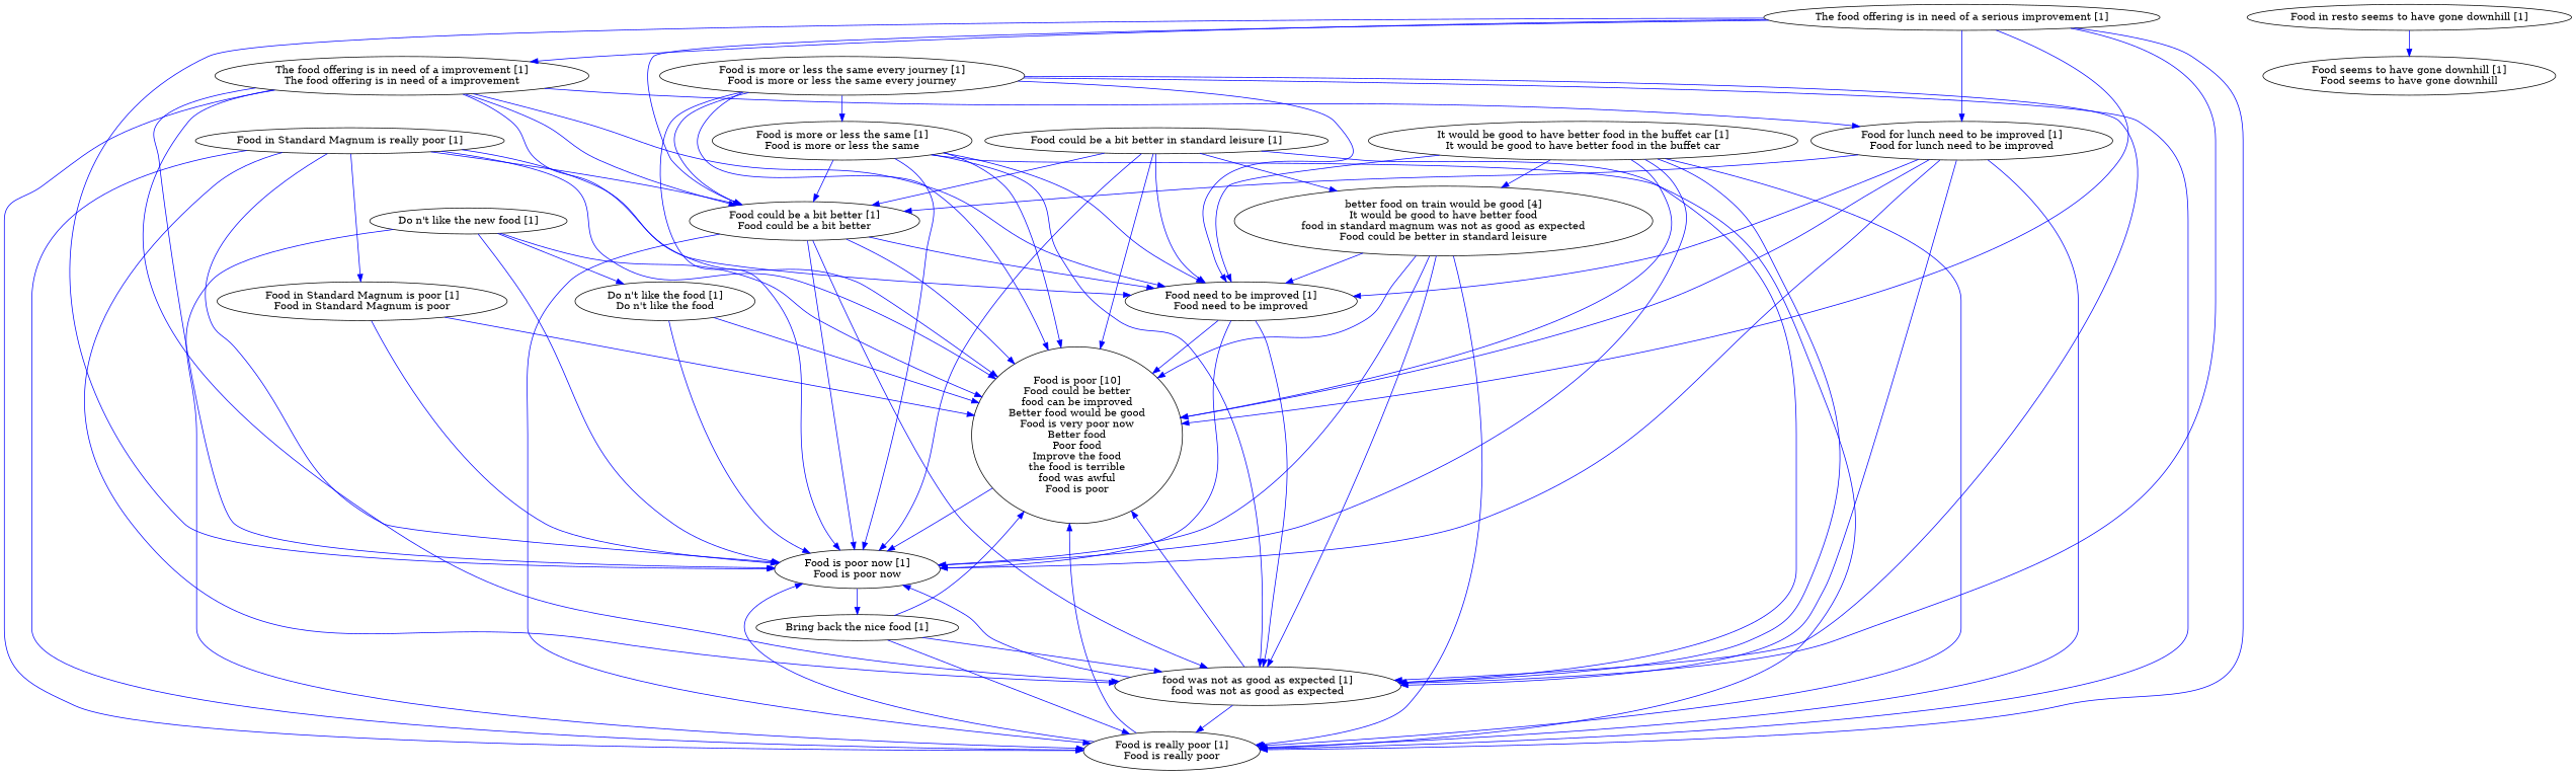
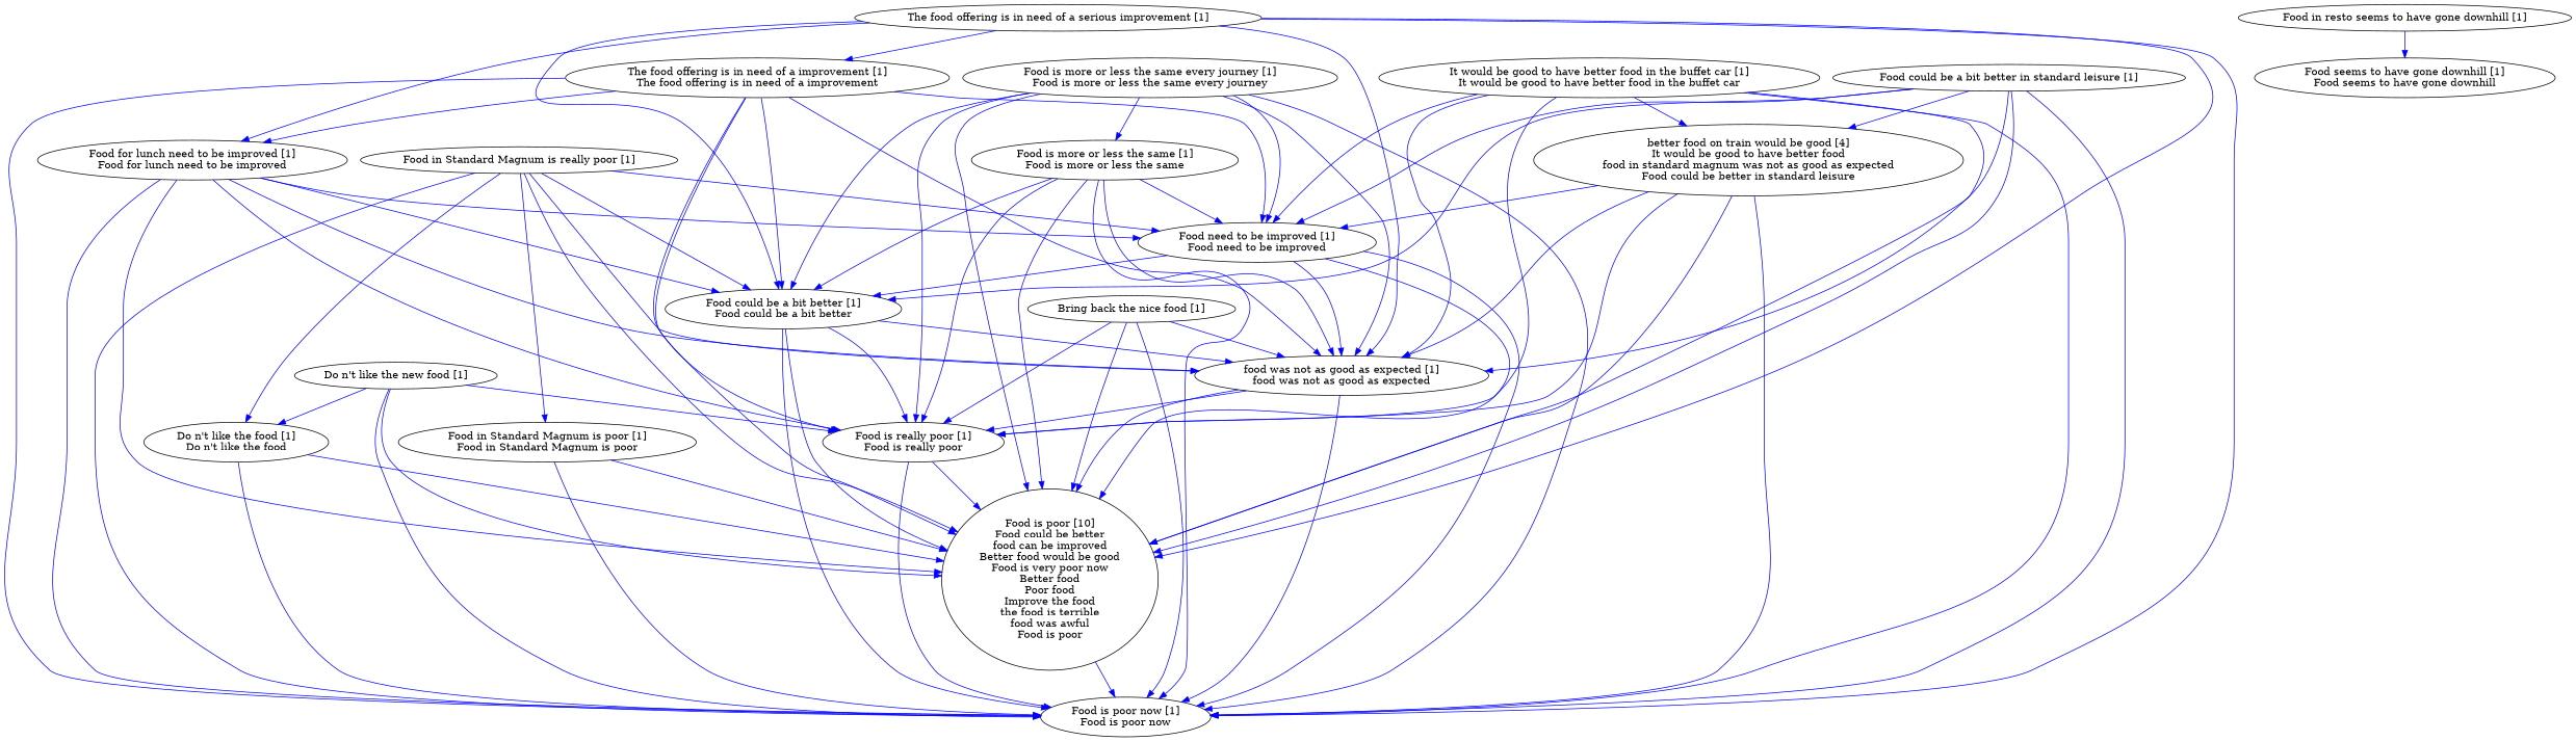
  digraph {
    edge [color=blue]
    "Food is poor [10]\nFood could be better\nfood can be improved\nBetter food would be good\nFood is very poor now\nBetter food\nPoor food\nImprove the food\nthe food is terrible\nfood was awful\nFood is poor"
    "Food is poor now [1]\nFood is poor now"
    "better food on train would be good [4]\nIt would be good to have better food\nfood in standard magnum was not as good as expected\nFood could be better in standard leisure"
    "Food need to be improved [1]\nFood need to be improved"
    "Food is really poor [1]\nFood is really poor"
    "food was not as good as expected [1]\nfood was not as good as expected"
    "Bring back the nice food [1]"
    "Do n't like the new food [1]"
    "Do n't like the food [1]\nDo n't like the food"
    "Food could be a bit better in standard leisure [1]"
    "Food could be a bit better [1]\nFood could be a bit better"
    "Food for lunch need to be improved [1]\nFood for lunch need to be improved"
    "Food in Standard Magnum is really poor [1]"
    "Food in Standard Magnum is poor [1]\nFood in Standard Magnum is poor"
    "Food in resto seems to have gone downhill [1]"
    "Food seems to have gone downhill [1]\nFood seems to have gone downhill"
    "Food is more or less the same every journey [1]\nFood is more or less the same every journey"
    "Food is more or less the same [1]\nFood is more or less the same"
    "It would be good to have better food in the buffet car [1]\nIt would be good to have better food in the buffet car"
    "The food offering is in need of a serious improvement [1]"
    "The food offering is in need of a improvement [1]\nThe food offering is in need of a improvement"
    "Food is poor [10]\nFood could be better\nfood can be improved\nBetter food would be good\nFood is very poor now\nBetter food\nPoor food\nImprove the food\nthe food is terrible\nfood was awful\nFood is poor" -> "Food is poor now [1]\nFood is poor now"
    "better food on train would be good [4]\nIt would be good to have better food\nfood in standard magnum was not as good as expected\nFood could be better in standard leisure" -> "Food is poor [10]\nFood could be better\nfood can be improved\nBetter food would be good\nFood is very poor now\nBetter food\nPoor food\nImprove the food\nthe food is terrible\nfood was awful\nFood is poor"
    "better food on train would be good [4]\nIt would be good to have better food\nfood in standard magnum was not as good as expected\nFood could be better in standard leisure" -> "Food is poor now [1]\nFood is poor now"
    "better food on train would be good [4]\nIt would be good to have better food\nfood in standard magnum was not as good as expected\nFood could be better in standard leisure" -> "Food need to be improved [1]\nFood need to be improved"
    "better food on train would be good [4]\nIt would be good to have better food\nfood in standard magnum was not as good as expected\nFood could be better in standard leisure" -> "Food is really poor [1]\nFood is really poor"
    "better food on train would be good [4]\nIt would be good to have better food\nfood in standard magnum was not as good as expected\nFood could be better in standard leisure" -> "food was not as good as expected [1]\nfood was not as good as expected"
    "Food need to be improved [1]\nFood need to be improved" -> "Food is poor [10]\nFood could be better\nfood can be improved\nBetter food would be good\nFood is very poor now\nBetter food\nPoor food\nImprove the food\nthe food is terrible\nfood was awful\nFood is poor"
    "Food need to be improved [1]\nFood need to be improved" -> "Food is poor now [1]\nFood is poor now"
    "Food need to be improved [1]\nFood need to be improved" -> "food was not as good as expected [1]\nfood was not as good as expected"
    "Food is really poor [1]\nFood is really poor" -> "Food is poor [10]\nFood could be better\nfood can be improved\nBetter food would be good\nFood is very poor now\nBetter food\nPoor food\nImprove the food\nthe food is terrible\nfood was awful\nFood is poor"
    "Food is really poor [1]\nFood is really poor" -> "Food is poor now [1]\nFood is poor now"
    "food was not as good as expected [1]\nfood was not as good as expected" -> "Food is poor [10]\nFood could be better\nfood can be improved\nBetter food would be good\nFood is very poor now\nBetter food\nPoor food\nImprove the food\nthe food is terrible\nfood was awful\nFood is poor"
    "food was not as good as expected [1]\nfood was not as good as expected" -> "Food is poor now [1]\nFood is poor now"
    "food was not as good as expected [1]\nfood was not as good as expected" -> "Food is really poor [1]\nFood is really poor"
    "Bring back the nice food [1]" -> "Food is poor [10]\nFood could be better\nfood can be improved\nBetter food would be good\nFood is very poor now\nBetter food\nPoor food\nImprove the food\nthe food is terrible\nfood was awful\nFood is poor"
-   "Food is poor now [1]\nFood is poor now" -> "Bring back the nice food [1]"
+   "Bring back the nice food [1]" -> "Food is poor now [1]\nFood is poor now"
    "Bring back the nice food [1]" -> "Food is really poor [1]\nFood is really poor"
    "Bring back the nice food [1]" -> "food was not as good as expected [1]\nfood was not as good as expected"
    "Do n't like the new food [1]" -> "Food is poor [10]\nFood could be better\nfood can be improved\nBetter food would be good\nFood is very poor now\nBetter food\nPoor food\nImprove the food\nthe food is terrible\nfood was awful\nFood is poor"
    "Do n't like the new food [1]" -> "Food is poor now [1]\nFood is poor now"
    "Do n't like the new food [1]" -> "Food is really poor [1]\nFood is really poor"
    "Do n't like the new food [1]" -> "Do n't like the food [1]\nDo n't like the food"
    "Do n't like the food [1]\nDo n't like the food" -> "Food is poor [10]\nFood could be better\nfood can be improved\nBetter food would be good\nFood is very poor now\nBetter food\nPoor food\nImprove the food\nthe food is terrible\nfood was awful\nFood is poor"
    "Do n't like the food [1]\nDo n't like the food" -> "Food is poor now [1]\nFood is poor now"
    "Food could be a bit better in standard leisure [1]" -> "Food is poor [10]\nFood could be better\nfood can be improved\nBetter food would be good\nFood is very poor now\nBetter food\nPoor food\nImprove the food\nthe food is terrible\nfood was awful\nFood is poor"
    "Food could be a bit better in standard leisure [1]" -> "Food is poor now [1]\nFood is poor now"
    "Food could be a bit better in standard leisure [1]" -> "better food on train would be good [4]\nIt would be good to have better food\nfood in standard magnum was not as good as expected\nFood could be better in standard leisure"
    "Food could be a bit better in standard leisure [1]" -> "Food need to be improved [1]\nFood need to be improved"
    "Food could be a bit better in standard leisure [1]" -> "food was not as good as expected [1]\nfood was not as good as expected"
    "Food could be a bit better in standard leisure [1]" -> "Food could be a bit better [1]\nFood could be a bit better"
    "Food could be a bit better [1]\nFood could be a bit better" -> "Food is poor [10]\nFood could be better\nfood can be improved\nBetter food would be good\nFood is very poor now\nBetter food\nPoor food\nImprove the food\nthe food is terrible\nfood was awful\nFood is poor"
    "Food could be a bit better [1]\nFood could be a bit better" -> "Food is poor now [1]\nFood is poor now"
-   "Food could be a bit better [1]\nFood could be a bit better" -> "Food need to be improved [1]\nFood need to be improved"
+   "Food need to be improved [1]\nFood need to be improved" -> "Food could be a bit better [1]\nFood could be a bit better"
    "Food could be a bit better [1]\nFood could be a bit better" -> "Food is really poor [1]\nFood is really poor"
    "Food could be a bit better [1]\nFood could be a bit better" -> "food was not as good as expected [1]\nfood was not as good as expected"
    "Food for lunch need to be improved [1]\nFood for lunch need to be improved" -> "Food is poor [10]\nFood could be better\nfood can be improved\nBetter food would be good\nFood is very poor now\nBetter food\nPoor food\nImprove the food\nthe food is terrible\nfood was awful\nFood is poor"
    "Food for lunch need to be improved [1]\nFood for lunch need to be improved" -> "Food is poor now [1]\nFood is poor now"
    "Food for lunch need to be improved [1]\nFood for lunch need to be improved" -> "Food need to be improved [1]\nFood need to be improved"
    "Food for lunch need to be improved [1]\nFood for lunch need to be improved" -> "Food is really poor [1]\nFood is really poor"
    "Food for lunch need to be improved [1]\nFood for lunch need to be improved" -> "food was not as good as expected [1]\nfood was not as good as expected"
    "Food for lunch need to be improved [1]\nFood for lunch need to be improved" -> "Food could be a bit better [1]\nFood could be a bit better"
    "Food in Standard Magnum is really poor [1]" -> "Food is poor [10]\nFood could be better\nfood can be improved\nBetter food would be good\nFood is very poor now\nBetter food\nPoor food\nImprove the food\nthe food is terrible\nfood was awful\nFood is poor"
    "Food in Standard Magnum is really poor [1]" -> "Food is poor now [1]\nFood is poor now"
    "Food in Standard Magnum is really poor [1]" -> "Food need to be improved [1]\nFood need to be improved"
-   "Food in Standard Magnum is really poor [1]" -> "Food is really poor [1]\nFood is really poor"
+   "Food in Standard Magnum is really poor [1]" -> "Do n't like the food [1]\nDo n't like the food"
    "Food in Standard Magnum is really poor [1]" -> "food was not as good as expected [1]\nfood was not as good as expected"
    "Food in Standard Magnum is really poor [1]" -> "Food could be a bit better [1]\nFood could be a bit better"
    "Food in Standard Magnum is really poor [1]" -> "Food in Standard Magnum is poor [1]\nFood in Standard Magnum is poor"
    "Food in Standard Magnum is poor [1]\nFood in Standard Magnum is poor" -> "Food is poor [10]\nFood could be better\nfood can be improved\nBetter food would be good\nFood is very poor now\nBetter food\nPoor food\nImprove the food\nthe food is terrible\nfood was awful\nFood is poor"
    "Food in Standard Magnum is poor [1]\nFood in Standard Magnum is poor" -> "Food is poor now [1]\nFood is poor now"
    "Food in resto seems to have gone downhill [1]" -> "Food seems to have gone downhill [1]\nFood seems to have gone downhill"
    "Food is more or less the same every journey [1]\nFood is more or less the same every journey" -> "Food is poor [10]\nFood could be better\nfood can be improved\nBetter food would be good\nFood is very poor now\nBetter food\nPoor food\nImprove the food\nthe food is terrible\nfood was awful\nFood is poor"
    "Food is more or less the same every journey [1]\nFood is more or less the same every journey" -> "Food is poor now [1]\nFood is poor now"
    "Food is more or less the same every journey [1]\nFood is more or less the same every journey" -> "Food need to be improved [1]\nFood need to be improved"
    "Food is more or less the same every journey [1]\nFood is more or less the same every journey" -> "Food is really poor [1]\nFood is really poor"
    "Food is more or less the same every journey [1]\nFood is more or less the same every journey" -> "food was not as good as expected [1]\nfood was not as good as expected"
    "Food is more or less the same every journey [1]\nFood is more or less the same every journey" -> "Food could be a bit better [1]\nFood could be a bit better"
    "Food is more or less the same every journey [1]\nFood is more or less the same every journey" -> "Food is more or less the same [1]\nFood is more or less the same"
    "Food is more or less the same [1]\nFood is more or less the same" -> "Food is poor [10]\nFood could be better\nfood can be improved\nBetter food would be good\nFood is very poor now\nBetter food\nPoor food\nImprove the food\nthe food is terrible\nfood was awful\nFood is poor"
    "Food is more or less the same [1]\nFood is more or less the same" -> "Food is poor now [1]\nFood is poor now"
    "Food is more or less the same [1]\nFood is more or less the same" -> "Food need to be improved [1]\nFood need to be improved"
    "Food is more or less the same [1]\nFood is more or less the same" -> "Food is really poor [1]\nFood is really poor"
    "Food is more or less the same [1]\nFood is more or less the same" -> "food was not as good as expected [1]\nfood was not as good as expected"
    "Food is more or less the same [1]\nFood is more or less the same" -> "Food could be a bit better [1]\nFood could be a bit better"
    "It would be good to have better food in the buffet car [1]\nIt would be good to have better food in the buffet car" -> "Food is poor [10]\nFood could be better\nfood can be improved\nBetter food would be good\nFood is very poor now\nBetter food\nPoor food\nImprove the food\nthe food is terrible\nfood was awful\nFood is poor"
    "It would be good to have better food in the buffet car [1]\nIt would be good to have better food in the buffet car" -> "Food is poor now [1]\nFood is poor now"
    "It would be good to have better food in the buffet car [1]\nIt would be good to have better food in the buffet car" -> "better food on train would be good [4]\nIt would be good to have better food\nfood in standard magnum was not as good as expected\nFood could be better in standard leisure"
    "It would be good to have better food in the buffet car [1]\nIt would be good to have better food in the buffet car" -> "Food need to be improved [1]\nFood need to be improved"
    "It would be good to have better food in the buffet car [1]\nIt would be good to have better food in the buffet car" -> "Food is really poor [1]\nFood is really poor"
    "It would be good to have better food in the buffet car [1]\nIt would be good to have better food in the buffet car" -> "food was not as good as expected [1]\nfood was not as good as expected"
    "The food offering is in need of a serious improvement [1]" -> "Food is poor [10]\nFood could be better\nfood can be improved\nBetter food would be good\nFood is very poor now\nBetter food\nPoor food\nImprove the food\nthe food is terrible\nfood was awful\nFood is poor"
    "The food offering is in need of a serious improvement [1]" -> "Food is poor now [1]\nFood is poor now"
-   "The food offering is in need of a serious improvement [1]" -> "Food is really poor [1]\nFood is really poor"
    "The food offering is in need of a serious improvement [1]" -> "food was not as good as expected [1]\nfood was not as good as expected"
    "The food offering is in need of a serious improvement [1]" -> "Food could be a bit better [1]\nFood could be a bit better"
    "The food offering is in need of a serious improvement [1]" -> "Food for lunch need to be improved [1]\nFood for lunch need to be improved"
    "The food offering is in need of a serious improvement [1]" -> "The food offering is in need of a improvement [1]\nThe food offering is in need of a improvement"
    "The food offering is in need of a improvement [1]\nThe food offering is in need of a improvement" -> "Food is poor [10]\nFood could be better\nfood can be improved\nBetter food would be good\nFood is very poor now\nBetter food\nPoor food\nImprove the food\nthe food is terrible\nfood was awful\nFood is poor"
    "The food offering is in need of a improvement [1]\nThe food offering is in need of a improvement" -> "Food is poor now [1]\nFood is poor now"
    "The food offering is in need of a improvement [1]\nThe food offering is in need of a improvement" -> "Food need to be improved [1]\nFood need to be improved"
    "The food offering is in need of a improvement [1]\nThe food offering is in need of a improvement" -> "Food is really poor [1]\nFood is really poor"
    "The food offering is in need of a improvement [1]\nThe food offering is in need of a improvement" -> "food was not as good as expected [1]\nfood was not as good as expected"
    "The food offering is in need of a improvement [1]\nThe food offering is in need of a improvement" -> "Food could be a bit better [1]\nFood could be a bit better"
    "The food offering is in need of a improvement [1]\nThe food offering is in need of a improvement" -> "Food for lunch need to be improved [1]\nFood for lunch need to be improved"
  }
